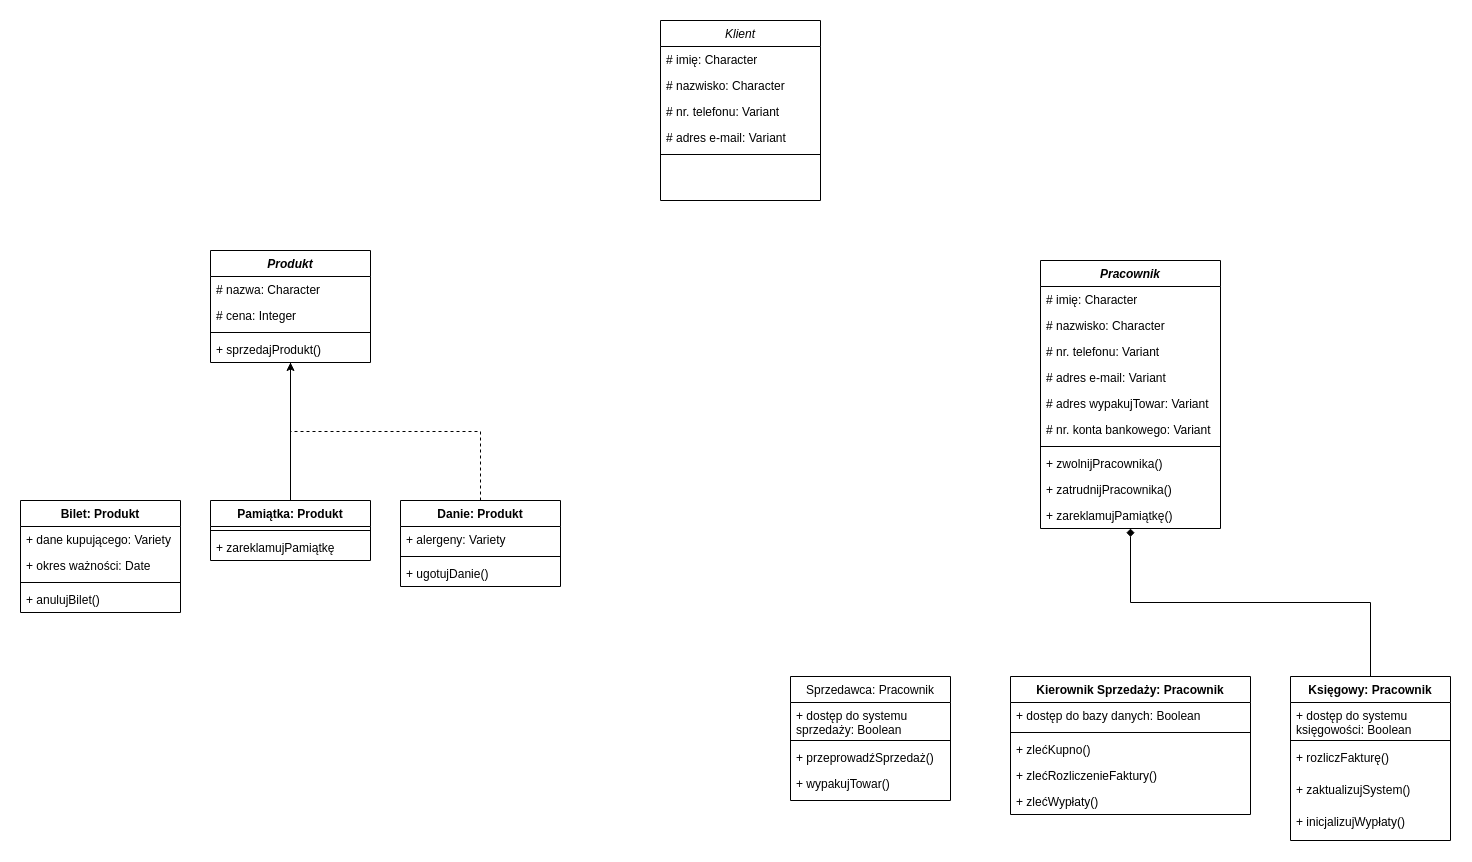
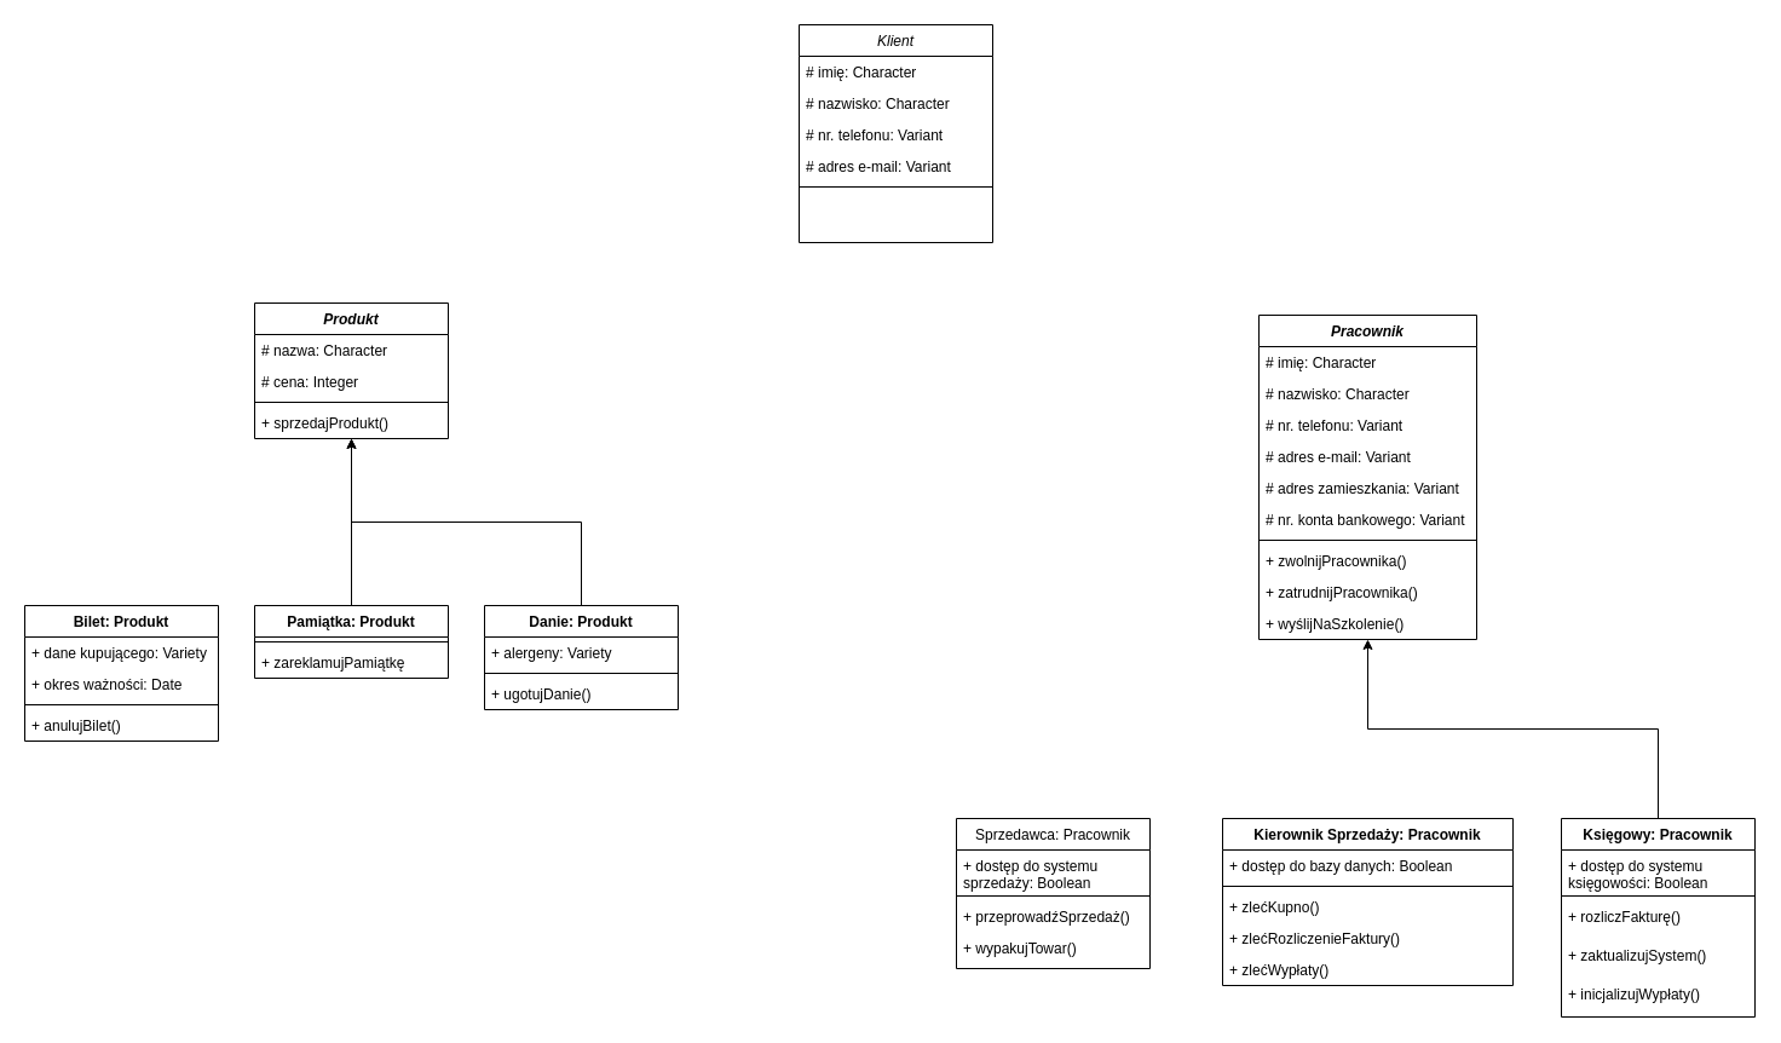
  <mxCell id="0" />
  <mxCell id="1" parent="0" />
  <mxCell id="2" value="Klient" style="swimlane;fontStyle=2;align=center;verticalAlign=top;childLayout=stackLayout;horizontal=1;startSize=26;horizontalStack=0;resizeParent=1;resizeLast=0;collapsible=1;marginBottom=0;rounded=0;shadow=0;strokeWidth=1;" parent="1" vertex="1"><mxGeometry x="660" y="20" width="160" height="180" as="geometry"><mxRectangle x="230" y="140" width="160" height="26" as="alternateBounds" /></mxGeometry></mxCell>
  <mxCell id="3" value="# imię: Character" style="text;strokeColor=none;fillColor=none;align=left;verticalAlign=top;spacingLeft=4;spacingRight=4;overflow=hidden;rotatable=0;points=[[0,0.5],[1,0.5]];portConstraint=eastwest;whiteSpace=wrap;html=1;" vertex="1" parent="2"><mxGeometry y="26" width="160" height="26" as="geometry" /></mxCell>
  <mxCell id="4" value="# nazwisko: Character" style="text;strokeColor=none;fillColor=none;align=left;verticalAlign=top;spacingLeft=4;spacingRight=4;overflow=hidden;rotatable=0;points=[[0,0.5],[1,0.5]];portConstraint=eastwest;whiteSpace=wrap;html=1;" vertex="1" parent="2"><mxGeometry y="52" width="160" height="26" as="geometry" /></mxCell>
  <mxCell id="5" value="# nr. telefonu: Variant" style="text;strokeColor=none;fillColor=none;align=left;verticalAlign=top;spacingLeft=4;spacingRight=4;overflow=hidden;rotatable=0;points=[[0,0.5],[1,0.5]];portConstraint=eastwest;whiteSpace=wrap;html=1;" vertex="1" parent="2"><mxGeometry y="78" width="160" height="26" as="geometry" /></mxCell>
  <mxCell id="6" value="# adres e-mail: Variant" style="text;strokeColor=none;fillColor=none;align=left;verticalAlign=top;spacingLeft=4;spacingRight=4;overflow=hidden;rotatable=0;points=[[0,0.5],[1,0.5]];portConstraint=eastwest;whiteSpace=wrap;html=1;" vertex="1" parent="2"><mxGeometry y="104" width="160" height="26" as="geometry" /></mxCell>
  <mxCell id="7" value="" style="line;html=1;strokeWidth=1;align=left;verticalAlign=middle;spacingTop=-1;spacingLeft=3;spacingRight=3;rotatable=0;labelPosition=right;points=[];portConstraint=eastwest;" parent="2" vertex="1"><mxGeometry y="130" width="160" height="8" as="geometry" /></mxCell>
  <mxCell id="8" value="Sprzedawca: Pracownik" style="swimlane;fontStyle=0;align=center;verticalAlign=top;childLayout=stackLayout;horizontal=1;startSize=26;horizontalStack=0;resizeParent=1;resizeLast=0;collapsible=1;marginBottom=0;rounded=0;shadow=0;strokeWidth=1;" parent="1" vertex="1"><mxGeometry x="790" y="676" width="160" height="124" as="geometry"><mxRectangle x="550" y="140" width="160" height="26" as="alternateBounds" /></mxGeometry></mxCell>
  <mxCell id="9" value="+ dostęp do systemu sprzedaży: Boolean" style="text;strokeColor=none;fillColor=none;align=left;verticalAlign=top;spacingLeft=4;spacingRight=4;overflow=hidden;rotatable=0;points=[[0,0.5],[1,0.5]];portConstraint=eastwest;whiteSpace=wrap;html=1;" vertex="1" parent="8"><mxGeometry y="26" width="160" height="34" as="geometry" /></mxCell>
  <mxCell id="10" value="" style="line;html=1;strokeWidth=1;align=left;verticalAlign=middle;spacingTop=-1;spacingLeft=3;spacingRight=3;rotatable=0;labelPosition=right;points=[];portConstraint=eastwest;" parent="8" vertex="1"><mxGeometry y="60" width="160" height="8" as="geometry" /></mxCell>
  <mxCell id="11" value="+ przeprowadźSprzedaż()" style="text;strokeColor=none;fillColor=none;align=left;verticalAlign=top;spacingLeft=4;spacingRight=4;overflow=hidden;rotatable=0;points=[[0,0.5],[1,0.5]];portConstraint=eastwest;whiteSpace=wrap;html=1;" vertex="1" parent="8"><mxGeometry y="68" width="160" height="26" as="geometry" /></mxCell>
  <mxCell id="12" value="+ wypakujTowar()" style="text;strokeColor=none;fillColor=none;align=left;verticalAlign=top;spacingLeft=4;spacingRight=4;overflow=hidden;rotatable=0;points=[[0,0.5],[1,0.5]];portConstraint=eastwest;whiteSpace=wrap;html=1;" vertex="1" parent="8"><mxGeometry y="94" width="160" height="26" as="geometry" /></mxCell>
  <mxCell id="13" value="&lt;i&gt;Pracownik&lt;/i&gt;" style="swimlane;fontStyle=1;align=center;verticalAlign=top;childLayout=stackLayout;horizontal=1;startSize=26;horizontalStack=0;resizeParent=1;resizeParentMax=0;resizeLast=0;collapsible=1;marginBottom=0;whiteSpace=wrap;html=1;" vertex="1" parent="1"><mxGeometry x="1040" y="260" width="180" height="268" as="geometry" /></mxCell>
  <mxCell id="14" value="# imię: Character" style="text;strokeColor=none;fillColor=none;align=left;verticalAlign=top;spacingLeft=4;spacingRight=4;overflow=hidden;rotatable=0;points=[[0,0.5],[1,0.5]];portConstraint=eastwest;whiteSpace=wrap;html=1;" vertex="1" parent="13"><mxGeometry y="26" width="180" height="26" as="geometry" /></mxCell>
  <mxCell id="15" value="# nazwisko: Character" style="text;strokeColor=none;fillColor=none;align=left;verticalAlign=top;spacingLeft=4;spacingRight=4;overflow=hidden;rotatable=0;points=[[0,0.5],[1,0.5]];portConstraint=eastwest;whiteSpace=wrap;html=1;" vertex="1" parent="13"><mxGeometry y="52" width="180" height="26" as="geometry" /></mxCell>
  <mxCell id="16" value="# nr. telefonu: Variant" style="text;strokeColor=none;fillColor=none;align=left;verticalAlign=top;spacingLeft=4;spacingRight=4;overflow=hidden;rotatable=0;points=[[0,0.5],[1,0.5]];portConstraint=eastwest;whiteSpace=wrap;html=1;" vertex="1" parent="13"><mxGeometry y="78" width="180" height="26" as="geometry" /></mxCell>
  <mxCell id="17" value="# adres e-mail: Variant" style="text;strokeColor=none;fillColor=none;align=left;verticalAlign=top;spacingLeft=4;spacingRight=4;overflow=hidden;rotatable=0;points=[[0,0.5],[1,0.5]];portConstraint=eastwest;whiteSpace=wrap;html=1;" vertex="1" parent="13"><mxGeometry y="104" width="180" height="26" as="geometry" /></mxCell>
- <mxCell id="18" value="# adres wypakujTowar: Variant" style="text;strokeColor=none;fillColor=none;align=left;verticalAlign=top;spacingLeft=4;spacingRight=4;overflow=hidden;rotatable=0;points=[[0,0.5],[1,0.5]];portConstraint=eastwest;whiteSpace=wrap;html=1;" vertex="1" parent="13"><mxGeometry y="130" width="180" height="26" as="geometry" /></mxCell>
+ <mxCell id="18" value="# adres zamieszkania: Variant" style="text;strokeColor=none;fillColor=none;align=left;verticalAlign=top;spacingLeft=4;spacingRight=4;overflow=hidden;rotatable=0;points=[[0,0.5],[1,0.5]];portConstraint=eastwest;whiteSpace=wrap;html=1;" vertex="1" parent="13"><mxGeometry y="130" width="180" height="26" as="geometry" /></mxCell>
  <mxCell id="19" value="# nr. konta bankowego: Variant" style="text;strokeColor=none;fillColor=none;align=left;verticalAlign=top;spacingLeft=4;spacingRight=4;overflow=hidden;rotatable=0;points=[[0,0.5],[1,0.5]];portConstraint=eastwest;whiteSpace=wrap;html=1;" vertex="1" parent="13"><mxGeometry y="156" width="180" height="26" as="geometry" /></mxCell>
  <mxCell id="20" value="" style="line;strokeWidth=1;fillColor=none;align=left;verticalAlign=middle;spacingTop=-1;spacingLeft=3;spacingRight=3;rotatable=0;labelPosition=right;points=[];portConstraint=eastwest;strokeColor=inherit;" vertex="1" parent="13"><mxGeometry y="182" width="180" height="8" as="geometry" /></mxCell>
  <mxCell id="21" value="+ zwolnijPracownika()" style="text;strokeColor=none;fillColor=none;align=left;verticalAlign=top;spacingLeft=4;spacingRight=4;overflow=hidden;rotatable=0;points=[[0,0.5],[1,0.5]];portConstraint=eastwest;whiteSpace=wrap;html=1;" vertex="1" parent="13"><mxGeometry y="190" width="180" height="26" as="geometry" /></mxCell>
  <mxCell id="22" value="+ zatrudnijPracownika()" style="text;strokeColor=none;fillColor=none;align=left;verticalAlign=top;spacingLeft=4;spacingRight=4;overflow=hidden;rotatable=0;points=[[0,0.5],[1,0.5]];portConstraint=eastwest;whiteSpace=wrap;html=1;" vertex="1" parent="13"><mxGeometry y="216" width="180" height="26" as="geometry" /></mxCell>
- <mxCell id="23" value="+ zareklamujPamiątkę()" style="text;strokeColor=none;fillColor=none;align=left;verticalAlign=top;spacingLeft=4;spacingRight=4;overflow=hidden;rotatable=0;points=[[0,0.5],[1,0.5]];portConstraint=eastwest;whiteSpace=wrap;html=1;" vertex="1" parent="13"><mxGeometry y="242" width="180" height="26" as="geometry" /></mxCell>
+ <mxCell id="23" value="+ wyślijNaSzkolenie()" style="text;strokeColor=none;fillColor=none;align=left;verticalAlign=top;spacingLeft=4;spacingRight=4;overflow=hidden;rotatable=0;points=[[0,0.5],[1,0.5]];portConstraint=eastwest;whiteSpace=wrap;html=1;" vertex="1" parent="13"><mxGeometry y="242" width="180" height="26" as="geometry" /></mxCell>
  <mxCell id="24" value="Kierownik Sprzedaży: Pracownik" style="swimlane;fontStyle=1;align=center;verticalAlign=top;childLayout=stackLayout;horizontal=1;startSize=26;horizontalStack=0;resizeParent=1;resizeParentMax=0;resizeLast=0;collapsible=1;marginBottom=0;whiteSpace=wrap;html=1;" vertex="1" parent="1"><mxGeometry x="1010" y="676" width="240" height="138" as="geometry" /></mxCell>
  <mxCell id="25" value="+ dostęp do bazy danych: Boolean" style="text;strokeColor=none;fillColor=none;align=left;verticalAlign=top;spacingLeft=4;spacingRight=4;overflow=hidden;rotatable=0;points=[[0,0.5],[1,0.5]];portConstraint=eastwest;whiteSpace=wrap;html=1;" vertex="1" parent="24"><mxGeometry y="26" width="240" height="26" as="geometry" /></mxCell>
  <mxCell id="26" value="" style="line;strokeWidth=1;fillColor=none;align=left;verticalAlign=middle;spacingTop=-1;spacingLeft=3;spacingRight=3;rotatable=0;labelPosition=right;points=[];portConstraint=eastwest;strokeColor=inherit;" vertex="1" parent="24"><mxGeometry y="52" width="240" height="8" as="geometry" /></mxCell>
  <mxCell id="27" value="+ zlećKupno()" style="text;strokeColor=none;fillColor=none;align=left;verticalAlign=top;spacingLeft=4;spacingRight=4;overflow=hidden;rotatable=0;points=[[0,0.5],[1,0.5]];portConstraint=eastwest;whiteSpace=wrap;html=1;" vertex="1" parent="24"><mxGeometry y="60" width="240" height="26" as="geometry" /></mxCell>
  <mxCell id="28" value="+ zlećRozliczenieFaktury()" style="text;strokeColor=none;fillColor=none;align=left;verticalAlign=top;spacingLeft=4;spacingRight=4;overflow=hidden;rotatable=0;points=[[0,0.5],[1,0.5]];portConstraint=eastwest;whiteSpace=wrap;html=1;" vertex="1" parent="24"><mxGeometry y="86" width="240" height="26" as="geometry" /></mxCell>
  <mxCell id="29" value="+ zlećWypłaty()" style="text;strokeColor=none;fillColor=none;align=left;verticalAlign=top;spacingLeft=4;spacingRight=4;overflow=hidden;rotatable=0;points=[[0,0.5],[1,0.5]];portConstraint=eastwest;whiteSpace=wrap;html=1;" vertex="1" parent="24"><mxGeometry y="112" width="240" height="26" as="geometry" /></mxCell>
- <mxCell id="30" style="edgeStyle=orthogonalEdgeStyle;rounded=0;orthogonalLoop=1;jettySize=auto;html=1;exitX=0.5;exitY=0;exitDx=0;exitDy=0;endArrow=diamond;" edge="1" parent="1" source="31" target="13"><mxGeometry relative="1" as="geometry" /></mxCell>
+ <mxCell id="30" style="edgeStyle=orthogonalEdgeStyle;rounded=0;orthogonalLoop=1;jettySize=auto;html=1;exitX=0.5;exitY=0;exitDx=0;exitDy=0;" edge="1" parent="1" source="31" target="13"><mxGeometry relative="1" as="geometry" /></mxCell>
  <mxCell id="31" value="Księgowy: Pracownik" style="swimlane;fontStyle=1;align=center;verticalAlign=top;childLayout=stackLayout;horizontal=1;startSize=26;horizontalStack=0;resizeParent=1;resizeParentMax=0;resizeLast=0;collapsible=1;marginBottom=0;whiteSpace=wrap;html=1;" vertex="1" parent="1"><mxGeometry x="1290" y="676" width="160" height="164" as="geometry" /></mxCell>
  <mxCell id="32" value="+ dostęp do systemu księgowości: Boolean" style="text;strokeColor=none;fillColor=none;align=left;verticalAlign=top;spacingLeft=4;spacingRight=4;overflow=hidden;rotatable=0;points=[[0,0.5],[1,0.5]];portConstraint=eastwest;whiteSpace=wrap;html=1;" vertex="1" parent="31"><mxGeometry y="26" width="160" height="34" as="geometry" /></mxCell>
  <mxCell id="33" value="" style="line;strokeWidth=1;fillColor=none;align=left;verticalAlign=middle;spacingTop=-1;spacingLeft=3;spacingRight=3;rotatable=0;labelPosition=right;points=[];portConstraint=eastwest;strokeColor=inherit;" vertex="1" parent="31"><mxGeometry y="60" width="160" height="8" as="geometry" /></mxCell>
  <mxCell id="34" value="+ rozliczFakturę()" style="text;strokeColor=none;fillColor=none;align=left;verticalAlign=top;spacingLeft=4;spacingRight=4;overflow=hidden;rotatable=0;points=[[0,0.5],[1,0.5]];portConstraint=eastwest;whiteSpace=wrap;html=1;" vertex="1" parent="31"><mxGeometry y="68" width="160" height="32" as="geometry" /></mxCell>
  <mxCell id="35" value="+ zaktualizujSystem()" style="text;strokeColor=none;fillColor=none;align=left;verticalAlign=top;spacingLeft=4;spacingRight=4;overflow=hidden;rotatable=0;points=[[0,0.5],[1,0.5]];portConstraint=eastwest;whiteSpace=wrap;html=1;" vertex="1" parent="31"><mxGeometry y="100" width="160" height="32" as="geometry" /></mxCell>
  <mxCell id="36" value="+ inicjalizujWypłaty()" style="text;strokeColor=none;fillColor=none;align=left;verticalAlign=top;spacingLeft=4;spacingRight=4;overflow=hidden;rotatable=0;points=[[0,0.5],[1,0.5]];portConstraint=eastwest;whiteSpace=wrap;html=1;" vertex="1" parent="31"><mxGeometry y="132" width="160" height="32" as="geometry" /></mxCell>
  <mxCell id="37" value="Bilet: Produkt" style="swimlane;fontStyle=1;align=center;verticalAlign=top;childLayout=stackLayout;horizontal=1;startSize=26;horizontalStack=0;resizeParent=1;resizeParentMax=0;resizeLast=0;collapsible=1;marginBottom=0;whiteSpace=wrap;html=1;" vertex="1" parent="1"><mxGeometry x="20" y="500" width="160" height="112" as="geometry" /></mxCell>
  <mxCell id="38" value="+ dane kupującego: Variety" style="text;strokeColor=none;fillColor=none;align=left;verticalAlign=top;spacingLeft=4;spacingRight=4;overflow=hidden;rotatable=0;points=[[0,0.5],[1,0.5]];portConstraint=eastwest;whiteSpace=wrap;html=1;" vertex="1" parent="37"><mxGeometry y="26" width="160" height="26" as="geometry" /></mxCell>
  <mxCell id="39" value="+ okres ważności: Date" style="text;strokeColor=none;fillColor=none;align=left;verticalAlign=top;spacingLeft=4;spacingRight=4;overflow=hidden;rotatable=0;points=[[0,0.5],[1,0.5]];portConstraint=eastwest;whiteSpace=wrap;html=1;" vertex="1" parent="37"><mxGeometry y="52" width="160" height="26" as="geometry" /></mxCell>
  <mxCell id="40" value="" style="line;strokeWidth=1;fillColor=none;align=left;verticalAlign=middle;spacingTop=-1;spacingLeft=3;spacingRight=3;rotatable=0;labelPosition=right;points=[];portConstraint=eastwest;strokeColor=inherit;" vertex="1" parent="37"><mxGeometry y="78" width="160" height="8" as="geometry" /></mxCell>
  <mxCell id="41" value="+ anulujBilet()" style="text;strokeColor=none;fillColor=none;align=left;verticalAlign=top;spacingLeft=4;spacingRight=4;overflow=hidden;rotatable=0;points=[[0,0.5],[1,0.5]];portConstraint=eastwest;whiteSpace=wrap;html=1;" vertex="1" parent="37"><mxGeometry y="86" width="160" height="26" as="geometry" /></mxCell>
- <mxCell id="42" style="edgeStyle=orthogonalEdgeStyle;rounded=0;orthogonalLoop=1;jettySize=auto;html=1;exitX=0.5;exitY=0;exitDx=0;exitDy=0;endArrow=none;" edge="1" parent="1" source="43" target="51"><mxGeometry relative="1" as="geometry" /></mxCell>
+ <mxCell id="42" style="edgeStyle=orthogonalEdgeStyle;rounded=0;orthogonalLoop=1;jettySize=auto;html=1;exitX=0.5;exitY=0;exitDx=0;exitDy=0;" edge="1" parent="1" source="43" target="51"><mxGeometry relative="1" as="geometry" /></mxCell>
  <mxCell id="43" value="Pamiątka: Produkt" style="swimlane;fontStyle=1;align=center;verticalAlign=top;childLayout=stackLayout;horizontal=1;startSize=26;horizontalStack=0;resizeParent=1;resizeParentMax=0;resizeLast=0;collapsible=1;marginBottom=0;whiteSpace=wrap;html=1;" vertex="1" parent="1"><mxGeometry x="210" y="500" width="160" height="60" as="geometry" /></mxCell>
  <mxCell id="44" value="" style="line;strokeWidth=1;fillColor=none;align=left;verticalAlign=middle;spacingTop=-1;spacingLeft=3;spacingRight=3;rotatable=0;labelPosition=right;points=[];portConstraint=eastwest;strokeColor=inherit;" vertex="1" parent="43"><mxGeometry y="26" width="160" height="8" as="geometry" /></mxCell>
  <mxCell id="45" value="+ zareklamujPamiątkę" style="text;strokeColor=none;fillColor=none;align=left;verticalAlign=top;spacingLeft=4;spacingRight=4;overflow=hidden;rotatable=0;points=[[0,0.5],[1,0.5]];portConstraint=eastwest;whiteSpace=wrap;html=1;" vertex="1" parent="43"><mxGeometry y="34" width="160" height="26" as="geometry" /></mxCell>
- <mxCell id="46" style="edgeStyle=orthogonalEdgeStyle;rounded=0;orthogonalLoop=1;jettySize=auto;html=1;exitX=0.5;exitY=0;exitDx=0;exitDy=0;dashed=1;" edge="1" parent="1" source="47" target="51"><mxGeometry relative="1" as="geometry" /></mxCell>
+ <mxCell id="46" style="edgeStyle=orthogonalEdgeStyle;rounded=0;orthogonalLoop=1;jettySize=auto;html=1;exitX=0.5;exitY=0;exitDx=0;exitDy=0;" edge="1" parent="1" source="47" target="51"><mxGeometry relative="1" as="geometry" /></mxCell>
  <mxCell id="47" value="Danie: Produkt" style="swimlane;fontStyle=1;align=center;verticalAlign=top;childLayout=stackLayout;horizontal=1;startSize=26;horizontalStack=0;resizeParent=1;resizeParentMax=0;resizeLast=0;collapsible=1;marginBottom=0;whiteSpace=wrap;html=1;" vertex="1" parent="1"><mxGeometry x="400" y="500" width="160" height="86" as="geometry" /></mxCell>
  <mxCell id="48" value="+ alergeny: Variety" style="text;strokeColor=none;fillColor=none;align=left;verticalAlign=top;spacingLeft=4;spacingRight=4;overflow=hidden;rotatable=0;points=[[0,0.5],[1,0.5]];portConstraint=eastwest;whiteSpace=wrap;html=1;" vertex="1" parent="47"><mxGeometry y="26" width="160" height="26" as="geometry" /></mxCell>
  <mxCell id="49" value="" style="line;strokeWidth=1;fillColor=none;align=left;verticalAlign=middle;spacingTop=-1;spacingLeft=3;spacingRight=3;rotatable=0;labelPosition=right;points=[];portConstraint=eastwest;strokeColor=inherit;" vertex="1" parent="47"><mxGeometry y="52" width="160" height="8" as="geometry" /></mxCell>
  <mxCell id="50" value="+ ugotujDanie()" style="text;strokeColor=none;fillColor=none;align=left;verticalAlign=top;spacingLeft=4;spacingRight=4;overflow=hidden;rotatable=0;points=[[0,0.5],[1,0.5]];portConstraint=eastwest;whiteSpace=wrap;html=1;" vertex="1" parent="47"><mxGeometry y="60" width="160" height="26" as="geometry" /></mxCell>
  <mxCell id="51" value="&lt;i&gt;Produkt&lt;/i&gt;" style="swimlane;fontStyle=1;align=center;verticalAlign=top;childLayout=stackLayout;horizontal=1;startSize=26;horizontalStack=0;resizeParent=1;resizeParentMax=0;resizeLast=0;collapsible=1;marginBottom=0;whiteSpace=wrap;html=1;" vertex="1" parent="1"><mxGeometry x="210" y="250" width="160" height="112" as="geometry" /></mxCell>
  <mxCell id="52" value="# nazwa: Character" style="text;strokeColor=none;fillColor=none;align=left;verticalAlign=top;spacingLeft=4;spacingRight=4;overflow=hidden;rotatable=0;points=[[0,0.5],[1,0.5]];portConstraint=eastwest;whiteSpace=wrap;html=1;" vertex="1" parent="51"><mxGeometry y="26" width="160" height="26" as="geometry" /></mxCell>
  <mxCell id="53" value="# cena: Integer" style="text;strokeColor=none;fillColor=none;align=left;verticalAlign=top;spacingLeft=4;spacingRight=4;overflow=hidden;rotatable=0;points=[[0,0.5],[1,0.5]];portConstraint=eastwest;whiteSpace=wrap;html=1;" vertex="1" parent="51"><mxGeometry y="52" width="160" height="26" as="geometry" /></mxCell>
  <mxCell id="54" value="" style="line;strokeWidth=1;fillColor=none;align=left;verticalAlign=middle;spacingTop=-1;spacingLeft=3;spacingRight=3;rotatable=0;labelPosition=right;points=[];portConstraint=eastwest;strokeColor=inherit;" vertex="1" parent="51"><mxGeometry y="78" width="160" height="8" as="geometry" /></mxCell>
  <mxCell id="55" value="+ sprzedajProdukt()" style="text;strokeColor=none;fillColor=none;align=left;verticalAlign=top;spacingLeft=4;spacingRight=4;overflow=hidden;rotatable=0;points=[[0,0.5],[1,0.5]];portConstraint=eastwest;whiteSpace=wrap;html=1;" vertex="1" parent="51"><mxGeometry y="86" width="160" height="26" as="geometry" /></mxCell>
